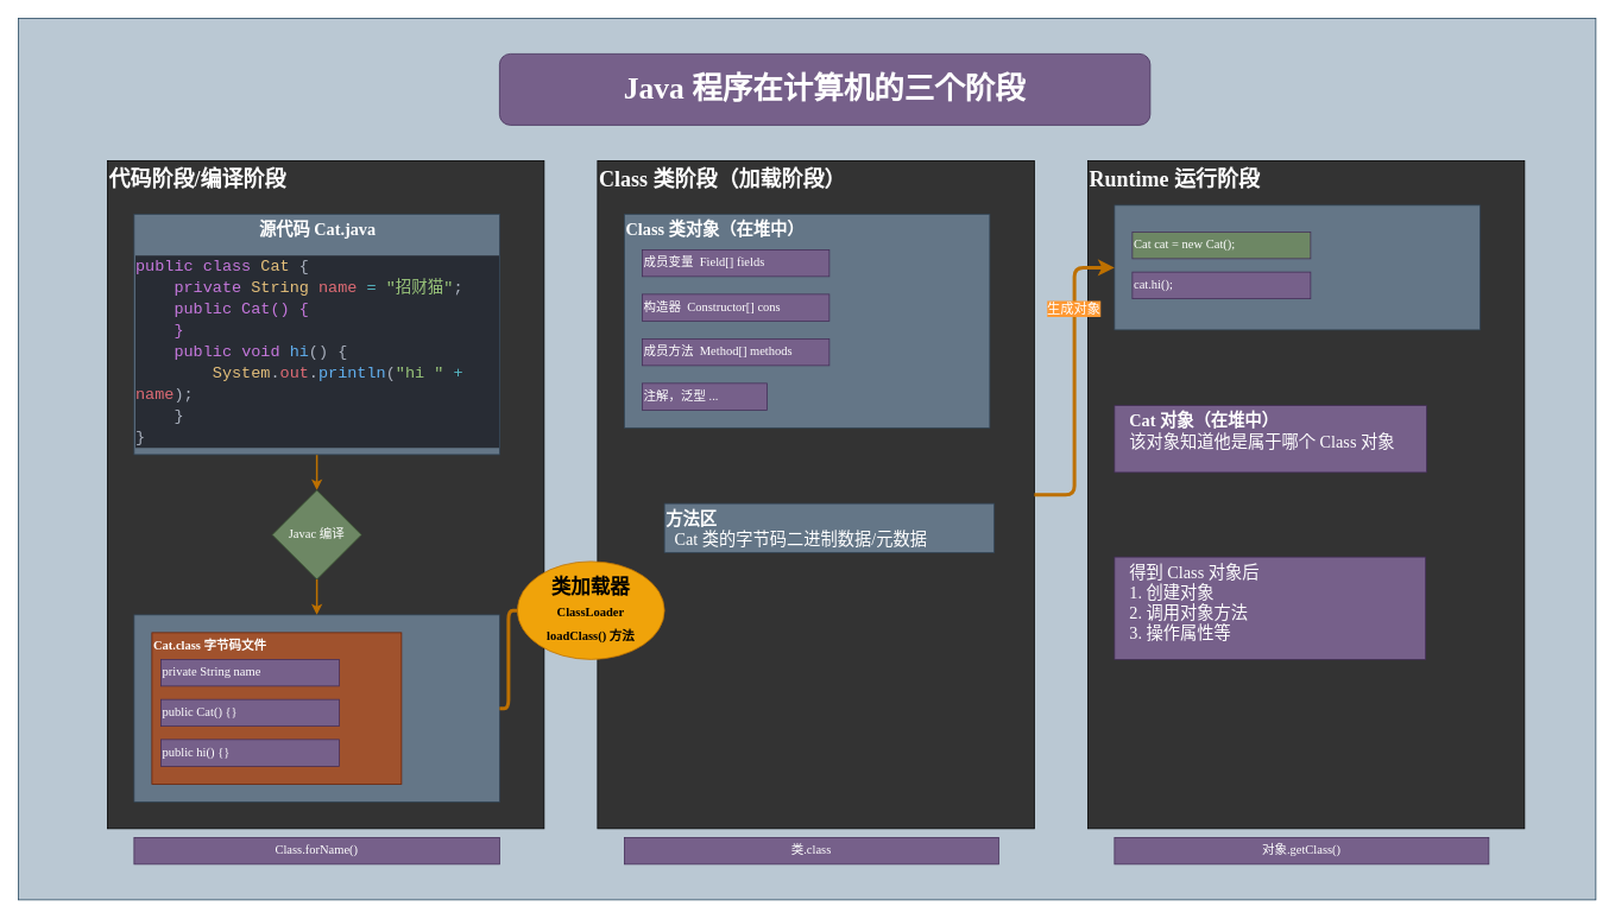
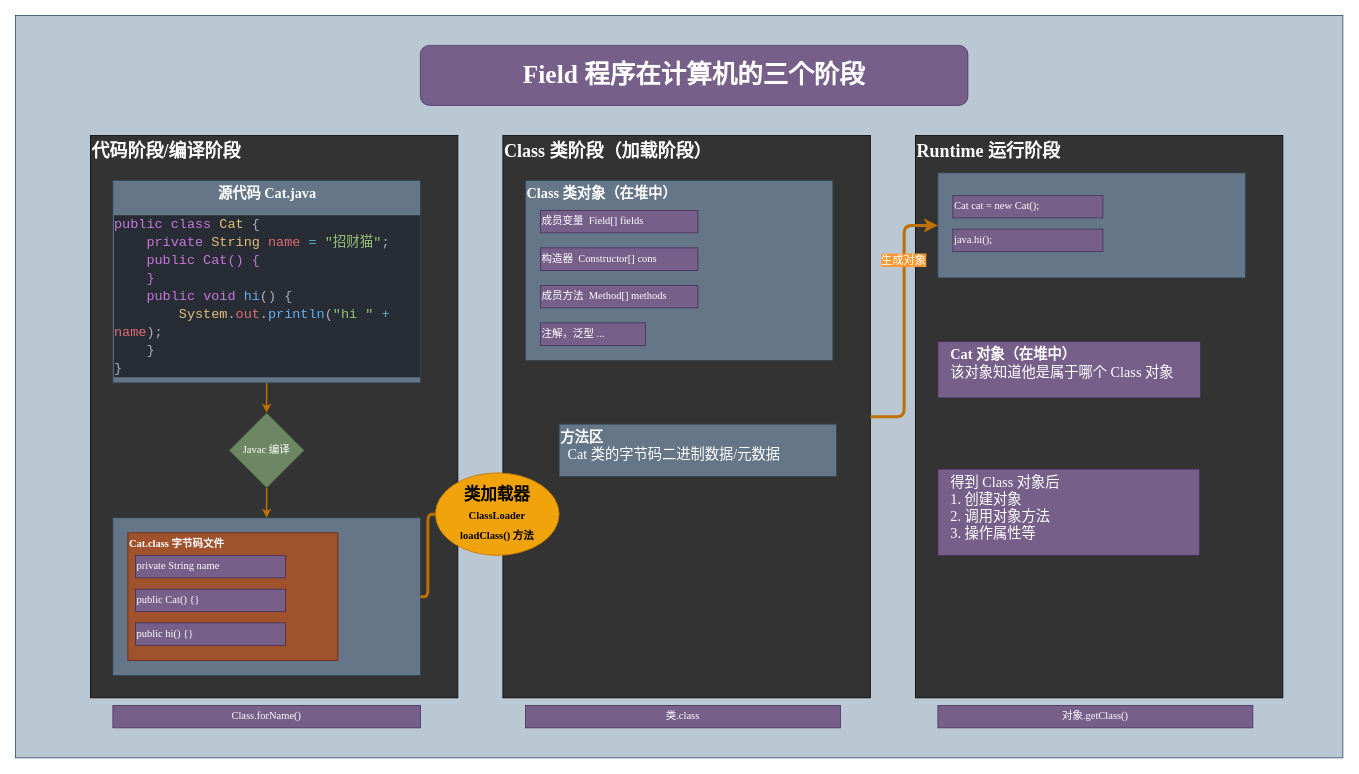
  <mxCell id="0" />
  <mxCell id="1" parent="0" />
  <mxCell id="2" value="" style="rounded=0;whiteSpace=wrap;html=1;labelBackgroundColor=none;labelBorderColor=none;fontFamily=Verdana;fontSize=34;fillColor=#bac8d3;strokeColor=#23445d;" parent="1" vertex="1"><mxGeometry x="20" y="20" width="1770" height="990" as="geometry" /></mxCell>
  <mxCell id="3" value="&lt;b&gt;&lt;font style=&quot;font-size: 24px&quot;&gt;代码阶段/编译阶段&lt;/font&gt;&lt;/b&gt;" style="rounded=0;whiteSpace=wrap;html=1;labelBackgroundColor=none;fontFamily=Verdana;fontSize=10;fontColor=#FFFFFF;align=left;verticalAlign=top;fillColor=#333333;" parent="1" vertex="1"><mxGeometry x="120" y="180" width="490" height="750" as="geometry" /></mxCell>
  <mxCell id="4" value="&lt;b&gt;&lt;font style=&quot;font-size: 24px&quot;&gt;Class 类阶段（加载阶段）&lt;/font&gt;&lt;/b&gt;" style="rounded=0;whiteSpace=wrap;html=1;labelBackgroundColor=none;fontFamily=Verdana;fontSize=10;fontColor=#FFFFFF;align=left;verticalAlign=top;fillColor=#333333;" parent="1" vertex="1"><mxGeometry x="670" y="180" width="490" height="750" as="geometry" /></mxCell>
  <mxCell id="5" value="&lt;b&gt;类加载器&lt;br&gt;&lt;font style=&quot;font-size: 14px&quot;&gt;ClassLoader&lt;br&gt;loadClass() 方法&lt;br&gt;&lt;/font&gt;&lt;/b&gt;" style="ellipse;whiteSpace=wrap;html=1;labelBackgroundColor=none;labelBorderColor=none;fontFamily=Verdana;fontSize=22;fontColor=#000000;align=center;fillColor=#f0a30a;strokeColor=#BD7000;" parent="1" vertex="1"><mxGeometry x="580" y="630" width="165" height="110" as="geometry" /></mxCell>
  <mxCell id="6" value="&lt;b&gt;&lt;font style=&quot;font-size: 24px&quot;&gt;Runtime 运行阶段&lt;/font&gt;&lt;/b&gt;" style="rounded=0;whiteSpace=wrap;html=1;labelBackgroundColor=none;fontFamily=Verdana;fontSize=10;fontColor=#FFFFFF;align=left;verticalAlign=top;fillColor=#333333;" parent="1" vertex="1"><mxGeometry x="1220" y="180" width="490" height="750" as="geometry" /></mxCell>
  <mxCell id="7" value="" style="rounded=0;whiteSpace=wrap;html=1;fontFamily=Verdana;fontSize=14;fillColor=#647687;strokeColor=#314354;align=left;verticalAlign=top;fontColor=#ffffff;" parent="1" vertex="1"><mxGeometry x="1250" y="230" width="410" height="140" as="geometry" /></mxCell>
- <mxCell id="8" value="Java 程序在计算机的三个阶段" style="rounded=1;whiteSpace=wrap;html=1;fillColor=#76608a;fontColor=#ffffff;strokeColor=#432D57;fontFamily=Verdana;fontStyle=1;fontSize=34;" parent="1" vertex="1"><mxGeometry x="560" y="60" width="730" height="80" as="geometry" /></mxCell>
+ <mxCell id="8" value="Field 程序在计算机的三个阶段" style="rounded=1;whiteSpace=wrap;html=1;fillColor=#76608a;fontColor=#ffffff;strokeColor=#432D57;fontFamily=Verdana;fontStyle=1;fontSize=34;" parent="1" vertex="1"><mxGeometry x="560" y="60" width="730" height="80" as="geometry" /></mxCell>
  <mxCell id="9" style="edgeStyle=none;html=1;exitX=0.5;exitY=1;exitDx=0;exitDy=0;fontFamily=Verdana;fontSize=14;strokeWidth=2;fillColor=#f0a30a;strokeColor=#BD7000;" parent="1" source="10" target="13" edge="1"><mxGeometry relative="1" as="geometry" /></mxCell>
  <mxCell id="10" value="&lt;div style=&quot;text-align: center&quot;&gt;&lt;b&gt;&lt;font style=&quot;font-size: 19px&quot;&gt;源代码 Cat.java&lt;/font&gt;&lt;/b&gt;&lt;/div&gt;&lt;div style=&quot;text-align: center&quot;&gt;&lt;br&gt;&lt;/div&gt;&lt;div style=&quot;color: rgb(171 , 178 , 191) ; background-color: rgb(40 , 44 , 52) ; font-family: &amp;#34;cn regular&amp;#34; , &amp;#34;consolas&amp;#34; , &amp;#34;courier new&amp;#34; , monospace , &amp;#34;consolas&amp;#34; , &amp;#34;courier new&amp;#34; , monospace ; font-weight: normal ; font-size: 18px ; line-height: 24px&quot;&gt;&lt;div&gt;&lt;span style=&quot;color: #c678dd&quot;&gt;public&lt;/span&gt;&lt;span style=&quot;color: #e06c75&quot;&gt; &lt;/span&gt;&lt;span style=&quot;color: #c678dd&quot;&gt;class&lt;/span&gt;&lt;span style=&quot;color: #e06c75&quot;&gt; &lt;/span&gt;&lt;span style=&quot;color: #e5c07b&quot;&gt;Cat&lt;/span&gt;&lt;span style=&quot;color: #e06c75&quot;&gt; &lt;/span&gt;&lt;span style=&quot;color: #abb2bf&quot;&gt;{&lt;/span&gt;&lt;/div&gt;&lt;div&gt;&lt;span style=&quot;color: #e06c75&quot;&gt;&amp;nbsp; &amp;nbsp; &lt;/span&gt;&lt;span style=&quot;color: #c678dd&quot;&gt;private&lt;/span&gt;&lt;span style=&quot;color: #e06c75&quot;&gt; &lt;/span&gt;&lt;span style=&quot;color: #e5c07b&quot;&gt;String&lt;/span&gt;&lt;span style=&quot;color: #e06c75&quot;&gt; &lt;/span&gt;&lt;span style=&quot;color: #e06c75&quot;&gt;name&lt;/span&gt;&lt;span style=&quot;color: #e06c75&quot;&gt; &lt;/span&gt;&lt;span style=&quot;color: #56b6c2&quot;&gt;=&lt;/span&gt;&lt;span style=&quot;color: #e06c75&quot;&gt; &lt;/span&gt;&lt;span style=&quot;color: #98c379&quot;&gt;&quot;招财猫&quot;&lt;/span&gt;&lt;span style=&quot;color: #abb2bf&quot;&gt;;&lt;/span&gt;&lt;/div&gt;&lt;div&gt;&lt;span style=&quot;color: rgb(198 , 120 , 221)&quot;&gt;&amp;nbsp; &amp;nbsp; public Cat() {&lt;/span&gt;&lt;/div&gt;&lt;div&gt;&lt;span style=&quot;color: rgb(198 , 120 , 221)&quot;&gt;&amp;nbsp; &amp;nbsp; }&lt;/span&gt;&lt;span style=&quot;color: #abb2bf&quot;&gt;&lt;br&gt;&lt;/span&gt;&lt;/div&gt;&lt;div&gt;&lt;span style=&quot;color: #e06c75&quot;&gt;&amp;nbsp; &amp;nbsp; &lt;/span&gt;&lt;span style=&quot;color: #c678dd&quot;&gt;public&lt;/span&gt;&lt;span style=&quot;color: #61afef&quot;&gt; &lt;/span&gt;&lt;span style=&quot;color: #c678dd&quot;&gt;void&lt;/span&gt;&lt;span style=&quot;color: #61afef&quot;&gt; &lt;/span&gt;&lt;span style=&quot;color: #61afef&quot;&gt;hi&lt;/span&gt;&lt;span style=&quot;color: #abb2bf&quot;&gt;()&lt;/span&gt;&lt;span style=&quot;color: #61afef&quot;&gt; &lt;/span&gt;&lt;span style=&quot;color: #abb2bf&quot;&gt;{&lt;/span&gt;&lt;/div&gt;&lt;div&gt;&lt;span style=&quot;color: #abb2bf&quot;&gt;&amp;nbsp; &amp;nbsp; &amp;nbsp; &amp;nbsp; &lt;/span&gt;&lt;span style=&quot;color: #e5c07b&quot;&gt;System&lt;/span&gt;&lt;span style=&quot;color: #abb2bf&quot;&gt;.&lt;/span&gt;&lt;span style=&quot;color: #e06c75&quot;&gt;out&lt;/span&gt;&lt;span style=&quot;color: #abb2bf&quot;&gt;.&lt;/span&gt;&lt;span style=&quot;color: #61afef&quot;&gt;println&lt;/span&gt;&lt;span style=&quot;color: #abb2bf&quot;&gt;(&lt;/span&gt;&lt;span style=&quot;color: #98c379&quot;&gt;&quot;hi &quot;&lt;/span&gt;&lt;span style=&quot;color: #abb2bf&quot;&gt; &lt;/span&gt;&lt;span style=&quot;color: #56b6c2&quot;&gt;+&lt;/span&gt;&lt;span style=&quot;color: #abb2bf&quot;&gt; &lt;/span&gt;&lt;span style=&quot;color: #e06c75&quot;&gt;name&lt;/span&gt;&lt;span style=&quot;color: #abb2bf&quot;&gt;);&lt;/span&gt;&lt;/div&gt;&lt;div&gt;&lt;span style=&quot;color: #abb2bf&quot;&gt;&amp;nbsp; &amp;nbsp; }&lt;/span&gt;&lt;/div&gt;&lt;div&gt;&lt;span style=&quot;color: #abb2bf&quot;&gt;}&lt;/span&gt;&lt;/div&gt;&lt;/div&gt;" style="rounded=0;whiteSpace=wrap;html=1;fontFamily=Verdana;fontSize=14;fillColor=#647687;strokeColor=#314354;align=left;verticalAlign=top;fontColor=#ffffff;" parent="1" vertex="1"><mxGeometry x="150" y="240" width="410" height="270" as="geometry" /></mxCell>
  <mxCell id="11" value="" style="rounded=0;whiteSpace=wrap;html=1;fontFamily=Verdana;fontSize=14;fillColor=#647687;strokeColor=#314354;align=left;verticalAlign=top;fontColor=#ffffff;" parent="1" vertex="1"><mxGeometry x="150" y="690" width="410" height="210" as="geometry" /></mxCell>
  <mxCell id="12" style="edgeStyle=none;html=1;exitX=0.5;exitY=1;exitDx=0;exitDy=0;entryX=0.5;entryY=0;entryDx=0;entryDy=0;fontFamily=Verdana;fontSize=14;fillColor=#f0a30a;strokeColor=#BD7000;strokeWidth=2;" parent="1" source="13" target="11" edge="1"><mxGeometry relative="1" as="geometry" /></mxCell>
  <mxCell id="13" value="Javac 编译" style="rhombus;whiteSpace=wrap;html=1;fontFamily=Verdana;fontSize=14;fillColor=#6d8764;fontColor=#ffffff;strokeColor=#3A5431;" parent="1" vertex="1"><mxGeometry x="305" y="550" width="100" height="100" as="geometry" /></mxCell>
  <mxCell id="14" value="&lt;b&gt;Cat.class 字节码文件&lt;/b&gt;" style="rounded=0;whiteSpace=wrap;html=1;fontFamily=Verdana;fontSize=14;fillColor=#a0522d;strokeColor=#6D1F00;align=left;verticalAlign=top;fontColor=#ffffff;" parent="1" vertex="1"><mxGeometry x="170" y="710" width="280" height="170" as="geometry" /></mxCell>
  <mxCell id="15" value="private String name" style="rounded=0;whiteSpace=wrap;html=1;fontFamily=Verdana;fontSize=14;fillColor=#76608a;strokeColor=#432D57;align=left;verticalAlign=top;fontColor=#ffffff;" parent="1" vertex="1"><mxGeometry x="180" y="740" width="200" height="30" as="geometry" /></mxCell>
  <mxCell id="16" value="public Cat() {}" style="rounded=0;whiteSpace=wrap;html=1;fontFamily=Verdana;fontSize=14;fillColor=#76608a;strokeColor=#432D57;align=left;verticalAlign=top;fontColor=#ffffff;" parent="1" vertex="1"><mxGeometry x="180" y="785" width="200" height="30" as="geometry" /></mxCell>
  <mxCell id="17" value="public hi() {}" style="rounded=0;whiteSpace=wrap;html=1;fontFamily=Verdana;fontSize=14;fillColor=#76608a;strokeColor=#432D57;align=left;verticalAlign=top;fontColor=#ffffff;" parent="1" vertex="1"><mxGeometry x="180" y="830" width="200" height="30" as="geometry" /></mxCell>
- <mxCell id="18" value="Cat cat = new Cat();" style="rounded=0;whiteSpace=wrap;html=1;fontFamily=Verdana;fontSize=14;fillColor=#6d8764;strokeColor=#432D57;align=left;verticalAlign=top;fontColor=#ffffff;" parent="1" vertex="1"><mxGeometry x="1270" y="260" width="200" height="30" as="geometry" /></mxCell>
- <mxCell id="19" value="cat.hi();" style="rounded=0;whiteSpace=wrap;html=1;fontFamily=Verdana;fontSize=14;fillColor=#76608a;strokeColor=#432D57;align=left;verticalAlign=top;fontColor=#ffffff;" parent="1" vertex="1"><mxGeometry x="1270" y="305" width="200" height="30" as="geometry" /></mxCell>
+ <mxCell id="18" value="Cat cat = new Cat();" style="rounded=0;whiteSpace=wrap;html=1;fontFamily=Verdana;fontSize=14;fillColor=#76608a;strokeColor=#432D57;align=left;verticalAlign=top;fontColor=#ffffff;" parent="1" vertex="1"><mxGeometry x="1270" y="260" width="200" height="30" as="geometry" /></mxCell>
+ <mxCell id="19" value="java.hi();" style="rounded=0;whiteSpace=wrap;html=1;fontFamily=Verdana;fontSize=14;fillColor=#76608a;strokeColor=#432D57;align=left;verticalAlign=top;fontColor=#ffffff;" parent="1" vertex="1"><mxGeometry x="1270" y="305" width="200" height="30" as="geometry" /></mxCell>
  <mxCell id="20" value="&lt;div style=&quot;text-align: center&quot;&gt;&lt;span style=&quot;font-size: 19px&quot;&gt;&lt;b&gt;Class 类对象（在堆中）&lt;/b&gt;&lt;/span&gt;&lt;/div&gt;" style="rounded=0;whiteSpace=wrap;html=1;fontFamily=Verdana;fontSize=14;fillColor=#647687;strokeColor=#314354;align=left;verticalAlign=top;fontColor=#ffffff;" parent="1" vertex="1"><mxGeometry x="700" y="240" width="410" height="240" as="geometry" /></mxCell>
  <mxCell id="21" value="成员变量&amp;nbsp; Field[] fields" style="rounded=0;whiteSpace=wrap;html=1;fontFamily=Verdana;fontSize=14;fillColor=#76608a;strokeColor=#432D57;align=left;verticalAlign=top;fontColor=#ffffff;" parent="1" vertex="1"><mxGeometry x="720" y="280" width="210" height="30" as="geometry" /></mxCell>
  <mxCell id="22" value="构造器&amp;nbsp; Constructor[] cons" style="rounded=0;whiteSpace=wrap;html=1;fontFamily=Verdana;fontSize=14;fillColor=#76608a;strokeColor=#432D57;align=left;verticalAlign=top;fontColor=#ffffff;" parent="1" vertex="1"><mxGeometry x="720" y="330" width="210" height="30" as="geometry" /></mxCell>
  <mxCell id="23" value="成员方法&amp;nbsp; Method[] methods" style="rounded=0;whiteSpace=wrap;html=1;fontFamily=Verdana;fontSize=14;fillColor=#76608a;strokeColor=#432D57;align=left;verticalAlign=top;fontColor=#ffffff;" parent="1" vertex="1"><mxGeometry x="720" y="380" width="210" height="30" as="geometry" /></mxCell>
  <mxCell id="24" value="注解，泛型 ..." style="rounded=0;whiteSpace=wrap;html=1;fontFamily=Verdana;fontSize=14;fillColor=#76608a;strokeColor=#432D57;align=left;verticalAlign=top;fontColor=#ffffff;" parent="1" vertex="1"><mxGeometry x="720" y="430" width="140" height="30" as="geometry" /></mxCell>
  <mxCell id="25" value="" style="edgeStyle=orthogonalEdgeStyle;html=1;fontFamily=Verdana;fontSize=24;fontColor=#FFFFFF;strokeWidth=4;entryX=0;entryY=0.5;entryDx=0;entryDy=0;endArrow=none;fillColor=#f0a30a;strokeColor=#BD7000;" parent="1" source="11" target="5" edge="1"><mxGeometry relative="1" as="geometry"><mxPoint x="700" y="360" as="targetPoint" /><mxPoint x="560" y="795" as="sourcePoint" /></mxGeometry></mxCell>
  <mxCell id="26" value="&lt;b&gt;Cat 对象（在堆中）&lt;/b&gt;&lt;br style=&quot;font-size: 19px&quot;&gt;该对象知道他是属于哪个 Class 对象" style="rounded=0;whiteSpace=wrap;html=1;fontFamily=Verdana;fontSize=19;fillColor=#76608a;strokeColor=#432D57;align=left;verticalAlign=top;fontColor=#ffffff;spacingLeft=15;" parent="1" vertex="1"><mxGeometry x="1250" y="455" width="350" height="75" as="geometry" /></mxCell>
  <mxCell id="27" value="得到 Class 对象后&lt;br style=&quot;font-size: 19px&quot;&gt;1. 创建对象&lt;br&gt;2. 调用对象方法&lt;br style=&quot;font-size: 19px&quot;&gt;3. 操作属性等" style="rounded=0;whiteSpace=wrap;html=1;fontFamily=Verdana;fontSize=19;fillColor=#76608a;strokeColor=#432D57;align=left;verticalAlign=top;fontColor=#ffffff;spacingLeft=15;" parent="1" vertex="1"><mxGeometry x="1250" y="625" width="349" height="115" as="geometry" /></mxCell>
  <mxCell id="28" style="edgeStyle=orthogonalEdgeStyle;html=1;exitX=1;exitY=0.5;exitDx=0;exitDy=0;entryX=0;entryY=0.5;entryDx=0;entryDy=0;fontFamily=Verdana;fontSize=19;fontColor=#FFFFFF;strokeWidth=4;fillColor=#f0a30a;strokeColor=#BD7000;" parent="1" source="4" target="7" edge="1"><mxGeometry relative="1" as="geometry" /></mxCell>
  <mxCell id="29" value="生成对象" style="edgeLabel;html=1;align=center;verticalAlign=middle;resizable=0;points=[];fontSize=15;fontFamily=Verdana;fontColor=#FFFFFF;labelBackgroundColor=#FF9933;" parent="28" vertex="1" connectable="0"><mxGeometry x="0.367" y="2" relative="1" as="geometry"><mxPoint y="-19" as="offset" /></mxGeometry></mxCell>
- <mxCell id="30" value="&lt;span style=&quot;font-size: 19px&quot;&gt;&lt;b&gt;方法区&lt;/b&gt;&lt;br&gt;&amp;nbsp; Cat 类的字节码二进制数据/元数据&lt;br&gt;&lt;/span&gt;" style="rounded=0;whiteSpace=wrap;html=1;fontFamily=Verdana;fontSize=14;fillColor=#647687;strokeColor=#314354;align=left;verticalAlign=top;fontColor=#ffffff;" parent="1" vertex="1"><mxGeometry x="745" y="565" width="370" height="55" as="geometry" /></mxCell>
+ <mxCell id="30" value="&lt;span style=&quot;font-size: 19px&quot;&gt;&lt;b&gt;方法区&lt;/b&gt;&lt;br&gt;&amp;nbsp; Cat 类的字节码二进制数据/元数据&lt;br&gt;&lt;/span&gt;" style="rounded=0;whiteSpace=wrap;html=1;fontFamily=Verdana;fontSize=14;fillColor=#647687;strokeColor=#314354;align=left;verticalAlign=top;fontColor=#ffffff;" parent="1" vertex="1"><mxGeometry x="745" y="565" width="370" height="70" as="geometry" /></mxCell>
  <mxCell id="31" value="Class.forName()" style="rounded=0;whiteSpace=wrap;html=1;fontFamily=Verdana;fontSize=14;fillColor=#76608a;strokeColor=#432D57;align=center;verticalAlign=top;fontColor=#ffffff;" vertex="1" parent="1"><mxGeometry x="150" y="940" width="410" height="30" as="geometry" /></mxCell>
  <mxCell id="32" value="类.class" style="rounded=0;whiteSpace=wrap;html=1;fontFamily=Verdana;fontSize=14;fillColor=#76608a;strokeColor=#432D57;align=center;verticalAlign=top;fontColor=#ffffff;" vertex="1" parent="1"><mxGeometry x="700" y="940" width="420" height="30" as="geometry" /></mxCell>
  <mxCell id="33" value="对象.getClass()" style="rounded=0;whiteSpace=wrap;html=1;fontFamily=Verdana;fontSize=14;fillColor=#76608a;strokeColor=#432D57;align=center;verticalAlign=top;fontColor=#ffffff;" vertex="1" parent="1"><mxGeometry x="1250" y="940" width="420" height="30" as="geometry" /></mxCell>
